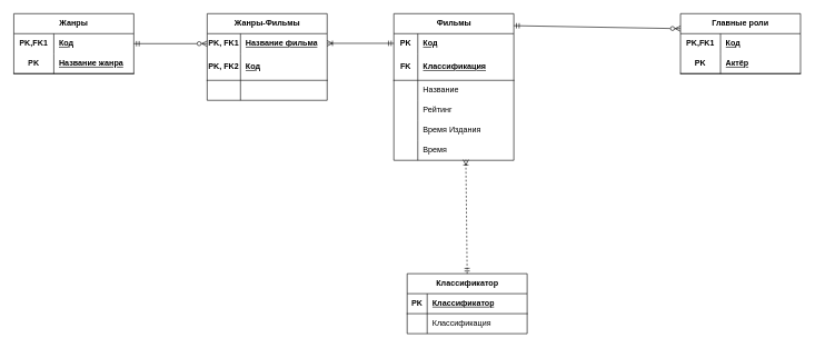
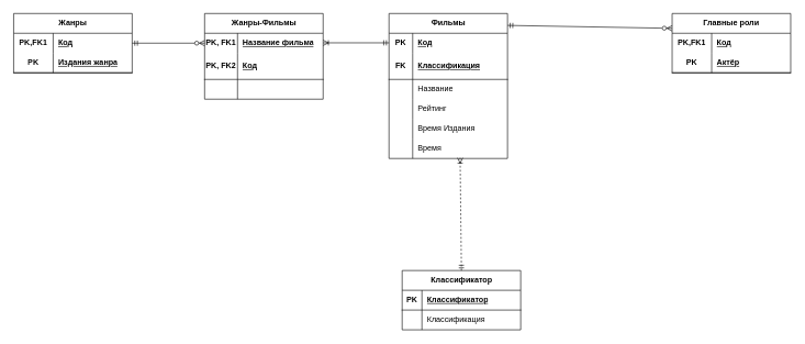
  <mxCell id="0" />
  <mxCell id="1" parent="0" />
  <mxCell id="2" value="Жанры" style="shape=table;startSize=30;container=1;collapsible=1;childLayout=tableLayout;fixedRows=1;rowLines=0;fontStyle=1;align=center;resizeLast=1;html=1;whiteSpace=wrap;" parent="1" vertex="1"><mxGeometry x="20" y="20" width="180" height="90" as="geometry" /></mxCell>
  <mxCell id="3" value="" style="shape=tableRow;horizontal=0;startSize=0;swimlaneHead=0;swimlaneBody=0;fillColor=none;collapsible=0;dropTarget=0;points=[[0,0.5],[1,0.5]];portConstraint=eastwest;top=0;left=0;right=0;bottom=0;html=1;" parent="2" vertex="1"><mxGeometry y="30" width="180" height="30" as="geometry" /></mxCell>
  <mxCell id="4" value="PK,FK1" style="shape=partialRectangle;connectable=0;fillColor=none;top=0;left=0;bottom=0;right=0;fontStyle=1;overflow=hidden;html=1;whiteSpace=wrap;" parent="3" vertex="1"><mxGeometry width="60" height="30" as="geometry"><mxRectangle width="60" height="30" as="alternateBounds" /></mxGeometry></mxCell>
  <mxCell id="5" value="Код" style="shape=partialRectangle;connectable=0;fillColor=none;top=0;left=0;bottom=0;right=0;align=left;spacingLeft=6;fontStyle=5;overflow=hidden;html=1;whiteSpace=wrap;" parent="3" vertex="1"><mxGeometry x="60" width="120" height="30" as="geometry"><mxRectangle width="120" height="30" as="alternateBounds" /></mxGeometry></mxCell>
  <mxCell id="6" value="" style="shape=tableRow;horizontal=0;startSize=0;swimlaneHead=0;swimlaneBody=0;fillColor=none;collapsible=0;dropTarget=0;points=[[0,0.5],[1,0.5]];portConstraint=eastwest;top=0;left=0;right=0;bottom=1;html=1;" parent="2" vertex="1"><mxGeometry y="60" width="180" height="30" as="geometry" /></mxCell>
  <mxCell id="7" value="PK" style="shape=partialRectangle;connectable=0;fillColor=none;top=0;left=0;bottom=0;right=0;fontStyle=1;overflow=hidden;html=1;whiteSpace=wrap;" parent="6" vertex="1"><mxGeometry width="60" height="30" as="geometry"><mxRectangle width="60" height="30" as="alternateBounds" /></mxGeometry></mxCell>
- <mxCell id="8" value="Название жанра" style="shape=partialRectangle;connectable=0;fillColor=none;top=0;left=0;bottom=0;right=0;align=left;spacingLeft=6;fontStyle=5;overflow=hidden;html=1;whiteSpace=wrap;" parent="6" vertex="1"><mxGeometry x="60" width="120" height="30" as="geometry"><mxRectangle width="120" height="30" as="alternateBounds" /></mxGeometry></mxCell>
+ <mxCell id="8" value="Издания жанра" style="shape=partialRectangle;connectable=0;fillColor=none;top=0;left=0;bottom=0;right=0;align=left;spacingLeft=6;fontStyle=5;overflow=hidden;html=1;whiteSpace=wrap;" parent="6" vertex="1"><mxGeometry x="60" width="120" height="30" as="geometry"><mxRectangle width="120" height="30" as="alternateBounds" /></mxGeometry></mxCell>
  <mxCell id="9" value="Главные роли" style="shape=table;startSize=30;container=1;collapsible=1;childLayout=tableLayout;fixedRows=1;rowLines=0;fontStyle=1;align=center;resizeLast=1;html=1;whiteSpace=wrap;" parent="1" vertex="1"><mxGeometry x="1020" y="20" width="180" height="90" as="geometry" /></mxCell>
  <mxCell id="10" value="" style="shape=tableRow;horizontal=0;startSize=0;swimlaneHead=0;swimlaneBody=0;fillColor=none;collapsible=0;dropTarget=0;points=[[0,0.5],[1,0.5]];portConstraint=eastwest;top=0;left=0;right=0;bottom=0;html=1;" parent="9" vertex="1"><mxGeometry y="30" width="180" height="30" as="geometry" /></mxCell>
  <mxCell id="11" value="PK,FK1" style="shape=partialRectangle;connectable=0;fillColor=none;top=0;left=0;bottom=0;right=0;fontStyle=1;overflow=hidden;html=1;whiteSpace=wrap;" parent="10" vertex="1"><mxGeometry width="60" height="30" as="geometry"><mxRectangle width="60" height="30" as="alternateBounds" /></mxGeometry></mxCell>
  <mxCell id="12" value="Код" style="shape=partialRectangle;connectable=0;fillColor=none;top=0;left=0;bottom=0;right=0;align=left;spacingLeft=6;fontStyle=5;overflow=hidden;html=1;whiteSpace=wrap;" parent="10" vertex="1"><mxGeometry x="60" width="120" height="30" as="geometry"><mxRectangle width="120" height="30" as="alternateBounds" /></mxGeometry></mxCell>
  <mxCell id="13" value="" style="shape=tableRow;horizontal=0;startSize=0;swimlaneHead=0;swimlaneBody=0;fillColor=none;collapsible=0;dropTarget=0;points=[[0,0.5],[1,0.5]];portConstraint=eastwest;top=0;left=0;right=0;bottom=1;html=1;" parent="9" vertex="1"><mxGeometry y="60" width="180" height="30" as="geometry" /></mxCell>
  <mxCell id="14" value="PK" style="shape=partialRectangle;connectable=0;fillColor=none;top=0;left=0;bottom=0;right=0;fontStyle=1;overflow=hidden;html=1;whiteSpace=wrap;" parent="13" vertex="1"><mxGeometry width="60" height="30" as="geometry"><mxRectangle width="60" height="30" as="alternateBounds" /></mxGeometry></mxCell>
  <mxCell id="15" value="Актёр" style="shape=partialRectangle;connectable=0;fillColor=none;top=0;left=0;bottom=0;right=0;align=left;spacingLeft=6;fontStyle=5;overflow=hidden;html=1;whiteSpace=wrap;" parent="13" vertex="1"><mxGeometry x="60" width="120" height="30" as="geometry"><mxRectangle width="120" height="30" as="alternateBounds" /></mxGeometry></mxCell>
  <mxCell id="16" value="Фильмы" style="shape=table;startSize=30;container=1;collapsible=1;childLayout=tableLayout;fixedRows=1;rowLines=0;fontStyle=1;align=center;resizeLast=1;html=1;" parent="1" vertex="1"><mxGeometry x="590" y="20" width="180" height="220" as="geometry" /></mxCell>
  <mxCell id="17" value="" style="shape=tableRow;horizontal=0;startSize=0;swimlaneHead=0;swimlaneBody=0;fillColor=none;collapsible=0;dropTarget=0;points=[[0,0.5],[1,0.5]];portConstraint=eastwest;top=0;left=0;right=0;bottom=0;labelBackgroundColor=none;labelBorderColor=default;fontStyle=4" parent="16" vertex="1"><mxGeometry y="30" width="180" height="30" as="geometry" /></mxCell>
  <mxCell id="18" value="PK" style="shape=partialRectangle;connectable=0;fillColor=none;top=0;left=0;bottom=0;right=0;editable=1;overflow=hidden;whiteSpace=wrap;html=1;fontStyle=1" parent="17" vertex="1"><mxGeometry width="36" height="30" as="geometry"><mxRectangle width="36" height="30" as="alternateBounds" /></mxGeometry></mxCell>
  <mxCell id="19" value="&lt;u&gt;Код&lt;/u&gt;" style="shape=partialRectangle;connectable=0;fillColor=none;top=0;left=0;bottom=0;right=0;align=left;spacingLeft=6;overflow=hidden;whiteSpace=wrap;html=1;fontStyle=1" parent="17" vertex="1"><mxGeometry x="36" width="144" height="30" as="geometry"><mxRectangle width="144" height="30" as="alternateBounds" /></mxGeometry></mxCell>
  <mxCell id="20" value="" style="shape=tableRow;horizontal=0;startSize=0;swimlaneHead=0;swimlaneBody=0;fillColor=none;collapsible=0;dropTarget=0;points=[[0,0.5],[1,0.5]];portConstraint=eastwest;top=0;left=0;right=0;bottom=1;" parent="16" vertex="1"><mxGeometry y="60" width="180" height="40" as="geometry" /></mxCell>
  <mxCell id="21" value="FK" style="shape=partialRectangle;connectable=0;fillColor=none;top=0;left=0;bottom=0;right=0;fontStyle=1;overflow=hidden;whiteSpace=wrap;html=1;" parent="20" vertex="1"><mxGeometry width="36" height="40" as="geometry"><mxRectangle width="36" height="40" as="alternateBounds" /></mxGeometry></mxCell>
  <mxCell id="22" value="Классификация" style="shape=partialRectangle;connectable=0;fillColor=none;top=0;left=0;bottom=0;right=0;align=left;spacingLeft=6;fontStyle=5;overflow=hidden;whiteSpace=wrap;html=1;" parent="20" vertex="1"><mxGeometry x="36" width="144" height="40" as="geometry"><mxRectangle width="144" height="40" as="alternateBounds" /></mxGeometry></mxCell>
  <mxCell id="23" value="" style="shape=tableRow;horizontal=0;startSize=0;swimlaneHead=0;swimlaneBody=0;fillColor=none;collapsible=0;dropTarget=0;points=[[0,0.5],[1,0.5]];portConstraint=eastwest;top=0;left=0;right=0;bottom=0;" parent="16" vertex="1"><mxGeometry y="100" width="180" height="30" as="geometry" /></mxCell>
  <mxCell id="24" value="" style="shape=partialRectangle;connectable=0;fillColor=none;top=0;left=0;bottom=0;right=0;editable=1;overflow=hidden;whiteSpace=wrap;html=1;" parent="23" vertex="1"><mxGeometry width="36" height="30" as="geometry"><mxRectangle width="36" height="30" as="alternateBounds" /></mxGeometry></mxCell>
  <mxCell id="25" value="Название" style="shape=partialRectangle;connectable=0;fillColor=none;top=0;left=0;bottom=0;right=0;align=left;spacingLeft=6;overflow=hidden;whiteSpace=wrap;html=1;" parent="23" vertex="1"><mxGeometry x="36" width="144" height="30" as="geometry"><mxRectangle width="144" height="30" as="alternateBounds" /></mxGeometry></mxCell>
  <mxCell id="26" value="" style="shape=tableRow;horizontal=0;startSize=0;swimlaneHead=0;swimlaneBody=0;fillColor=none;collapsible=0;dropTarget=0;points=[[0,0.5],[1,0.5]];portConstraint=eastwest;top=0;left=0;right=0;bottom=0;" parent="16" vertex="1"><mxGeometry y="130" width="180" height="30" as="geometry" /></mxCell>
  <mxCell id="27" value="" style="shape=partialRectangle;connectable=0;fillColor=none;top=0;left=0;bottom=0;right=0;editable=1;overflow=hidden;whiteSpace=wrap;html=1;" parent="26" vertex="1"><mxGeometry width="36" height="30" as="geometry"><mxRectangle width="36" height="30" as="alternateBounds" /></mxGeometry></mxCell>
  <mxCell id="28" value="Рейтинг" style="shape=partialRectangle;connectable=0;fillColor=none;top=0;left=0;bottom=0;right=0;align=left;spacingLeft=6;overflow=hidden;whiteSpace=wrap;html=1;" parent="26" vertex="1"><mxGeometry x="36" width="144" height="30" as="geometry"><mxRectangle width="144" height="30" as="alternateBounds" /></mxGeometry></mxCell>
  <mxCell id="29" value="" style="shape=tableRow;horizontal=0;startSize=0;swimlaneHead=0;swimlaneBody=0;fillColor=none;collapsible=0;dropTarget=0;points=[[0,0.5],[1,0.5]];portConstraint=eastwest;top=0;left=0;right=0;bottom=0;" parent="16" vertex="1"><mxGeometry y="160" width="180" height="30" as="geometry" /></mxCell>
  <mxCell id="30" value="" style="shape=partialRectangle;connectable=0;fillColor=none;top=0;left=0;bottom=0;right=0;editable=1;overflow=hidden;whiteSpace=wrap;html=1;" parent="29" vertex="1"><mxGeometry width="36" height="30" as="geometry"><mxRectangle width="36" height="30" as="alternateBounds" /></mxGeometry></mxCell>
  <mxCell id="31" value="Время Издания" style="shape=partialRectangle;connectable=0;fillColor=none;top=0;left=0;bottom=0;right=0;align=left;spacingLeft=6;overflow=hidden;whiteSpace=wrap;html=1;" parent="29" vertex="1"><mxGeometry x="36" width="144" height="30" as="geometry"><mxRectangle width="144" height="30" as="alternateBounds" /></mxGeometry></mxCell>
  <mxCell id="32" value="" style="shape=tableRow;horizontal=0;startSize=0;swimlaneHead=0;swimlaneBody=0;fillColor=none;collapsible=0;dropTarget=0;points=[[0,0.5],[1,0.5]];portConstraint=eastwest;top=0;left=0;right=0;bottom=0;" parent="16" vertex="1"><mxGeometry y="190" width="180" height="30" as="geometry" /></mxCell>
  <mxCell id="33" value="" style="shape=partialRectangle;connectable=0;fillColor=none;top=0;left=0;bottom=0;right=0;editable=1;overflow=hidden;whiteSpace=wrap;html=1;" parent="32" vertex="1"><mxGeometry width="36" height="30" as="geometry"><mxRectangle width="36" height="30" as="alternateBounds" /></mxGeometry></mxCell>
  <mxCell id="34" value="Время" style="shape=partialRectangle;connectable=0;fillColor=none;top=0;left=0;bottom=0;right=0;align=left;spacingLeft=6;overflow=hidden;whiteSpace=wrap;html=1;" parent="32" vertex="1"><mxGeometry x="36" width="144" height="30" as="geometry"><mxRectangle width="144" height="30" as="alternateBounds" /></mxGeometry></mxCell>
  <mxCell id="35" value="Классификатор" style="shape=table;startSize=30;container=1;collapsible=1;childLayout=tableLayout;fixedRows=1;rowLines=0;fontStyle=1;align=center;resizeLast=1;html=1;" parent="1" vertex="1"><mxGeometry x="610" y="410" width="180" height="90" as="geometry" /></mxCell>
  <mxCell id="36" value="" style="shape=tableRow;horizontal=0;startSize=0;swimlaneHead=0;swimlaneBody=0;fillColor=none;collapsible=0;dropTarget=0;points=[[0,0.5],[1,0.5]];portConstraint=eastwest;top=0;left=0;right=0;bottom=1;" parent="35" vertex="1"><mxGeometry y="30" width="180" height="30" as="geometry" /></mxCell>
  <mxCell id="37" value="PK" style="shape=partialRectangle;connectable=0;fillColor=none;top=0;left=0;bottom=0;right=0;fontStyle=1;overflow=hidden;whiteSpace=wrap;html=1;" parent="36" vertex="1"><mxGeometry width="30" height="30" as="geometry"><mxRectangle width="30" height="30" as="alternateBounds" /></mxGeometry></mxCell>
  <mxCell id="38" value="Классификатор" style="shape=partialRectangle;connectable=0;fillColor=none;top=0;left=0;bottom=0;right=0;align=left;spacingLeft=6;fontStyle=5;overflow=hidden;whiteSpace=wrap;html=1;" parent="36" vertex="1"><mxGeometry x="30" width="150" height="30" as="geometry"><mxRectangle width="150" height="30" as="alternateBounds" /></mxGeometry></mxCell>
  <mxCell id="39" value="" style="shape=tableRow;horizontal=0;startSize=0;swimlaneHead=0;swimlaneBody=0;fillColor=none;collapsible=0;dropTarget=0;points=[[0,0.5],[1,0.5]];portConstraint=eastwest;top=0;left=0;right=0;bottom=0;" parent="35" vertex="1"><mxGeometry y="60" width="180" height="30" as="geometry" /></mxCell>
  <mxCell id="40" value="" style="shape=partialRectangle;connectable=0;fillColor=none;top=0;left=0;bottom=0;right=0;editable=1;overflow=hidden;whiteSpace=wrap;html=1;" parent="39" vertex="1"><mxGeometry width="30" height="30" as="geometry"><mxRectangle width="30" height="30" as="alternateBounds" /></mxGeometry></mxCell>
  <mxCell id="41" value="Классификация" style="shape=partialRectangle;connectable=0;fillColor=none;top=0;left=0;bottom=0;right=0;align=left;spacingLeft=6;overflow=hidden;whiteSpace=wrap;html=1;" parent="39" vertex="1"><mxGeometry x="30" width="150" height="30" as="geometry"><mxRectangle width="150" height="30" as="alternateBounds" /></mxGeometry></mxCell>
  <mxCell id="42" value="" style="endArrow=ERmandOne;html=1;rounded=0;entryX=0.5;entryY=0;entryDx=0;entryDy=0;exitX=0.6;exitY=0.967;exitDx=0;exitDy=0;exitPerimeter=0;endFill=0;startArrow=ERoneToMany;startFill=0;dashed=1;" parent="1" source="32" target="35" edge="1"><mxGeometry width="50" height="50" relative="1" as="geometry"><mxPoint x="360" y="300" as="sourcePoint" /><mxPoint x="650" y="300" as="targetPoint" /></mxGeometry></mxCell>
  <mxCell id="43" value="" style="endArrow=ERzeroToMany;html=1;rounded=0;entryX=0;entryY=0.25;entryDx=0;entryDy=0;exitX=1;exitY=0.082;exitDx=0;exitDy=0;exitPerimeter=0;endFill=0;startArrow=ERmandOne;startFill=0;dashed=0;dashPattern=8 8;" parent="1" source="16" target="9" edge="1"><mxGeometry width="50" height="50" relative="1" as="geometry"><mxPoint x="810" y="250" as="sourcePoint" /><mxPoint x="860" y="200" as="targetPoint" /></mxGeometry></mxCell>
  <mxCell id="44" value="Жанры-Фильмы" style="shape=table;startSize=30;container=1;collapsible=1;childLayout=tableLayout;fixedRows=1;rowLines=0;fontStyle=1;align=center;resizeLast=1;html=1;" parent="1" vertex="1"><mxGeometry x="310" y="20" width="180" height="130" as="geometry" /></mxCell>
  <mxCell id="45" value="" style="shape=tableRow;horizontal=0;startSize=0;swimlaneHead=0;swimlaneBody=0;fillColor=none;collapsible=0;dropTarget=0;points=[[0,0.5],[1,0.5]];portConstraint=eastwest;top=0;left=0;right=0;bottom=0;labelBackgroundColor=none;labelBorderColor=default;fontStyle=4" parent="44" vertex="1"><mxGeometry y="30" width="180" height="30" as="geometry" /></mxCell>
  <mxCell id="46" value="PK, FK1" style="shape=partialRectangle;connectable=0;fillColor=none;top=0;left=0;bottom=0;right=0;editable=1;overflow=hidden;whiteSpace=wrap;html=1;fontStyle=1" parent="45" vertex="1"><mxGeometry width="50" height="30" as="geometry"><mxRectangle width="50" height="30" as="alternateBounds" /></mxGeometry></mxCell>
  <mxCell id="47" value="&lt;u&gt;Название фильма&lt;/u&gt;" style="shape=partialRectangle;connectable=0;fillColor=none;top=0;left=0;bottom=0;right=0;align=left;spacingLeft=6;overflow=hidden;whiteSpace=wrap;html=1;fontStyle=1" parent="45" vertex="1"><mxGeometry x="50" width="130" height="30" as="geometry"><mxRectangle width="130" height="30" as="alternateBounds" /></mxGeometry></mxCell>
  <mxCell id="48" value="" style="shape=tableRow;horizontal=0;startSize=0;swimlaneHead=0;swimlaneBody=0;fillColor=none;collapsible=0;dropTarget=0;points=[[0,0.5],[1,0.5]];portConstraint=eastwest;top=0;left=0;right=0;bottom=1;" parent="44" vertex="1"><mxGeometry y="60" width="180" height="40" as="geometry" /></mxCell>
  <mxCell id="49" value="PK, FK2" style="shape=partialRectangle;connectable=0;fillColor=none;top=0;left=0;bottom=0;right=0;fontStyle=1;overflow=hidden;whiteSpace=wrap;html=1;" parent="48" vertex="1"><mxGeometry width="50" height="40" as="geometry"><mxRectangle width="50" height="40" as="alternateBounds" /></mxGeometry></mxCell>
  <mxCell id="50" value="Код" style="shape=partialRectangle;connectable=0;fillColor=none;top=0;left=0;bottom=0;right=0;align=left;spacingLeft=6;fontStyle=5;overflow=hidden;whiteSpace=wrap;html=1;" parent="48" vertex="1"><mxGeometry x="50" width="130" height="40" as="geometry"><mxRectangle width="130" height="40" as="alternateBounds" /></mxGeometry></mxCell>
  <mxCell id="51" value="" style="shape=tableRow;horizontal=0;startSize=0;swimlaneHead=0;swimlaneBody=0;fillColor=none;collapsible=0;dropTarget=0;points=[[0,0.5],[1,0.5]];portConstraint=eastwest;top=0;left=0;right=0;bottom=0;" parent="44" vertex="1"><mxGeometry y="100" width="180" height="30" as="geometry" /></mxCell>
  <mxCell id="52" value="" style="shape=partialRectangle;connectable=0;fillColor=none;top=0;left=0;bottom=0;right=0;editable=1;overflow=hidden;whiteSpace=wrap;html=1;" parent="51" vertex="1"><mxGeometry width="50" height="30" as="geometry"><mxRectangle width="50" height="30" as="alternateBounds" /></mxGeometry></mxCell>
  <mxCell id="53" value="" style="shape=partialRectangle;connectable=0;fillColor=none;top=0;left=0;bottom=0;right=0;align=left;spacingLeft=6;overflow=hidden;whiteSpace=wrap;html=1;" parent="51" vertex="1"><mxGeometry x="50" width="130" height="30" as="geometry"><mxRectangle width="130" height="30" as="alternateBounds" /></mxGeometry></mxCell>
  <mxCell id="54" value="" style="endArrow=ERzeroToMany;html=1;rounded=0;entryX=0;entryY=0.5;entryDx=0;entryDy=0;exitX=1;exitY=0.5;exitDx=0;exitDy=0;endFill=0;startArrow=ERmandOne;startFill=0;" edge="1" parent="1" source="3" target="45"><mxGeometry width="50" height="50" relative="1" as="geometry"><mxPoint x="200" y="80" as="sourcePoint" /><mxPoint x="250" y="30" as="targetPoint" /></mxGeometry></mxCell>
  <mxCell id="55" value="" style="endArrow=ERmandOne;html=1;rounded=0;exitX=1;exitY=0.5;exitDx=0;exitDy=0;startArrow=ERoneToMany;startFill=0;endFill=0;" edge="1" parent="1"><mxGeometry width="50" height="50" relative="1" as="geometry"><mxPoint x="490" y="64.5" as="sourcePoint" /><mxPoint x="590" y="64.5" as="targetPoint" /></mxGeometry></mxCell>
